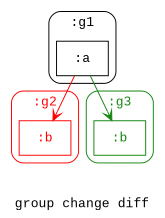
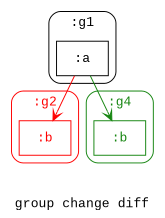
  digraph {
    bgcolor="#ffffff"
    fontcolor="#000000"
    fontname="Courier New"
    label="group change diff"
    node [fontname="Courier New" shape=rectangle]
    edge [arrowhead=vee]
    n1 [color="#ff0000" fontcolor="#ff0000" label=":b"]
    n2 [color="#000000" fontcolor="#000000" label=":a"]
    n3 [color="#158510" fontcolor="#158510" label=":b"]
    subgraph cluster_1 {
      color="#ff0000"
      fontcolor="#ff0000"
      label=":g2"
      style=rounded
      n1
    }
    subgraph cluster_2 {
      color="#000000"
      label=":g1"
      style=rounded
      n2
    }
    subgraph cluster_3 {
      color="#158510"
      fontcolor="#158510"
-     label=":g3"
+     label=":g4"
      style=rounded
      n3
    }
    n2 -> n1 [color="#ff0000"]
    n2 -> n3 [color="#158510"]
  }
